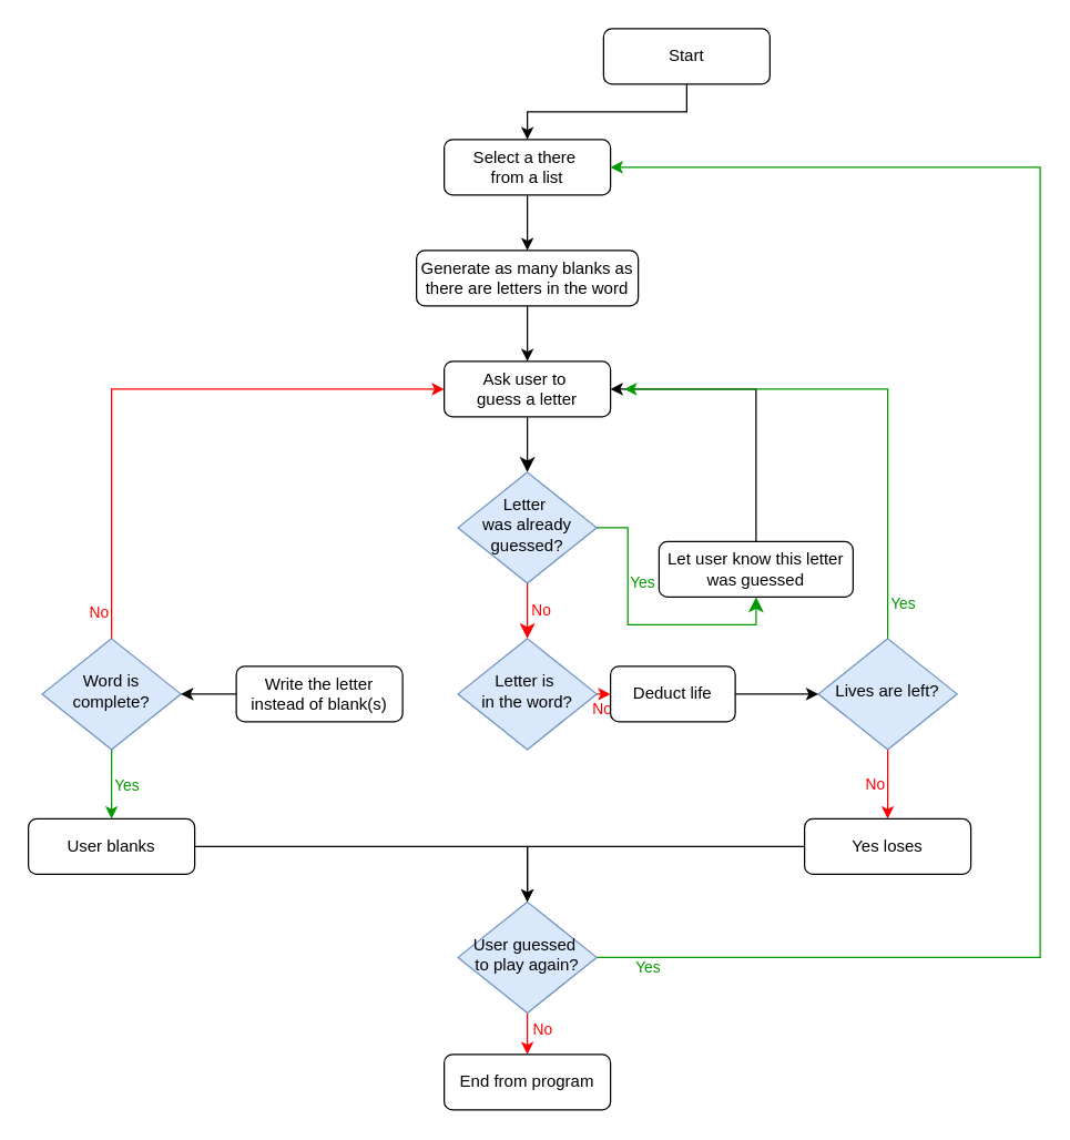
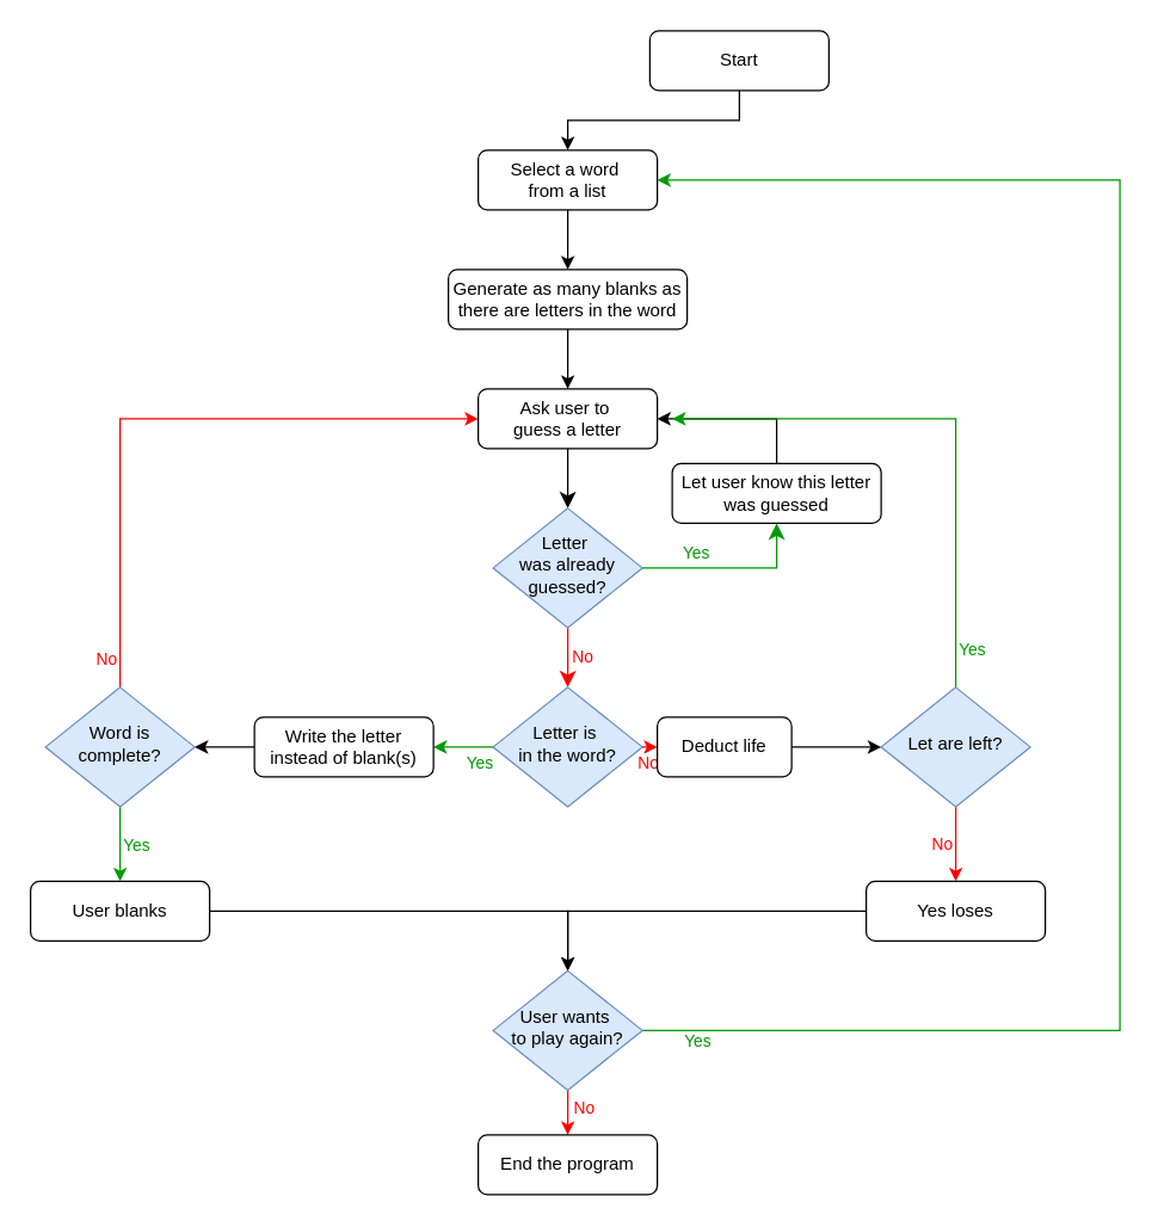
  <mxCell id="0" />
  <mxCell id="1" parent="0" />
  <mxCell id="2" value="" style="rounded=0;html=1;jettySize=auto;orthogonalLoop=1;fontSize=11;endArrow=classic;endFill=1;endSize=8;strokeWidth=1;shadow=0;labelBackgroundColor=none;edgeStyle=orthogonalEdgeStyle;" parent="1" source="3" target="6" edge="1"><mxGeometry relative="1" as="geometry" /></mxCell>
  <mxCell id="3" value="Ask user to&amp;nbsp;&lt;div&gt;guess a letter&lt;/div&gt;" style="rounded=1;whiteSpace=wrap;html=1;fontSize=12;glass=0;strokeWidth=1;shadow=0;" parent="1" vertex="1"><mxGeometry x="320" y="260" width="120" height="40" as="geometry" /></mxCell>
  <mxCell id="4" value="&lt;font style=&quot;color: rgb(255, 0, 0);&quot;&gt;No&lt;/font&gt;" style="rounded=0;html=1;jettySize=auto;orthogonalLoop=1;fontSize=11;endArrow=classic;endFill=1;endSize=8;strokeWidth=1;shadow=0;labelBackgroundColor=none;edgeStyle=orthogonalEdgeStyle;fillColor=#e51400;strokeColor=#FF0000;" parent="1" source="6" target="11" edge="1"><mxGeometry y="10" relative="1" as="geometry"><mxPoint as="offset" /></mxGeometry></mxCell>
  <mxCell id="5" value="&lt;font style=&quot;color: rgb(0, 153, 0);&quot;&gt;Yes&lt;/font&gt;" style="edgeStyle=orthogonalEdgeStyle;rounded=0;html=1;jettySize=auto;orthogonalLoop=1;fontSize=11;endArrow=classic;endFill=1;endSize=8;strokeWidth=1;shadow=0;labelBackgroundColor=none;entryX=0.5;entryY=1;entryDx=0;entryDy=0;exitX=1;exitY=0.5;exitDx=0;exitDy=0;strokeColor=#009900;" parent="1" source="6" target="8" edge="1"><mxGeometry x="-0.4" y="10" relative="1" as="geometry"><mxPoint as="offset" /></mxGeometry></mxCell>
  <mxCell id="6" value="Letter&amp;nbsp;&lt;div&gt;was already guessed?&lt;/div&gt;" style="rhombus;whiteSpace=wrap;html=1;shadow=0;fontFamily=Helvetica;fontSize=12;align=center;strokeWidth=1;spacing=6;spacingTop=-4;fillColor=#dae8fc;strokeColor=#6c8ebf;" parent="1" vertex="1"><mxGeometry x="330" y="340" width="100" height="80" as="geometry" /></mxCell>
  <mxCell id="7" style="edgeStyle=orthogonalEdgeStyle;rounded=0;orthogonalLoop=1;jettySize=auto;html=1;exitX=0.5;exitY=0;exitDx=0;exitDy=0;entryX=1;entryY=0.5;entryDx=0;entryDy=0;" edge="1" parent="1" source="8" target="3"><mxGeometry relative="1" as="geometry" /></mxCell>
- <mxCell id="8" value="Let user know this letter was guessed" style="rounded=1;whiteSpace=wrap;html=1;fontSize=12;glass=0;strokeWidth=1;shadow=0;" parent="1" vertex="1"><mxGeometry x="475" y="390" width="140" height="40" as="geometry" /></mxCell>
+ <mxCell id="8" value="Let user know this letter was guessed" style="rounded=1;whiteSpace=wrap;html=1;fontSize=12;glass=0;strokeWidth=1;shadow=0;" parent="1" vertex="1"><mxGeometry x="450" y="310" width="140" height="40" as="geometry" /></mxCell>
+ <mxCell id="9" style="edgeStyle=orthogonalEdgeStyle;rounded=0;orthogonalLoop=1;jettySize=auto;html=1;exitX=0;exitY=0.5;exitDx=0;exitDy=0;strokeColor=#009900;entryX=1;entryY=0.5;entryDx=0;entryDy=0;" edge="1" parent="1" source="11" target="31"><mxGeometry relative="1" as="geometry"><mxPoint x="380" y="580" as="targetPoint" /></mxGeometry></mxCell>
+ <mxCell id="10" value="&lt;font style=&quot;color: rgb(0, 153, 0);&quot;&gt;Yes&lt;/font&gt;" style="edgeLabel;html=1;align=center;verticalAlign=middle;resizable=0;points=[];" vertex="1" connectable="0" parent="9"><mxGeometry x="-0.05" y="-1" relative="1" as="geometry"><mxPoint x="9" y="11" as="offset" /></mxGeometry></mxCell>
  <mxCell id="11" value="Letter is&amp;nbsp;&lt;div&gt;in the word?&lt;/div&gt;" style="rhombus;whiteSpace=wrap;html=1;shadow=0;fontFamily=Helvetica;fontSize=12;align=center;strokeWidth=1;spacing=6;spacingTop=-4;fillColor=#dae8fc;strokeColor=#6c8ebf;" parent="1" vertex="1"><mxGeometry x="330" y="460" width="100" height="80" as="geometry" /></mxCell>
  <mxCell id="12" style="edgeStyle=orthogonalEdgeStyle;rounded=0;orthogonalLoop=1;jettySize=auto;html=1;exitX=0.5;exitY=0;exitDx=0;exitDy=0;strokeColor=#009900;" edge="1" parent="1" source="16"><mxGeometry relative="1" as="geometry"><mxPoint x="450" y="280" as="targetPoint" /><Array as="points"><mxPoint x="640" y="280" /></Array></mxGeometry></mxCell>
  <mxCell id="13" value="&lt;font style=&quot;color: rgb(0, 153, 0);&quot;&gt;Yes&lt;/font&gt;" style="edgeLabel;html=1;align=center;verticalAlign=middle;resizable=0;points=[];" vertex="1" connectable="0" parent="12"><mxGeometry x="-0.769" y="1" relative="1" as="geometry"><mxPoint x="11" y="17" as="offset" /></mxGeometry></mxCell>
  <mxCell id="14" style="edgeStyle=orthogonalEdgeStyle;rounded=0;orthogonalLoop=1;jettySize=auto;html=1;exitX=0.5;exitY=1;exitDx=0;exitDy=0;entryX=0.5;entryY=0;entryDx=0;entryDy=0;fillColor=#e51400;strokeColor=#FF0000;" edge="1" parent="1" source="16" target="38"><mxGeometry relative="1" as="geometry"><mxPoint x="650" y="545" as="targetPoint" /></mxGeometry></mxCell>
  <mxCell id="15" value="&lt;font style=&quot;color: rgb(255, 0, 0);&quot;&gt;No&lt;/font&gt;" style="edgeLabel;html=1;align=center;verticalAlign=middle;resizable=0;points=[];" vertex="1" connectable="0" parent="14"><mxGeometry x="-0.25" y="1" relative="1" as="geometry"><mxPoint x="-11" y="5" as="offset" /></mxGeometry></mxCell>
- <mxCell id="16" value="Lives are left?" style="rhombus;whiteSpace=wrap;html=1;shadow=0;fontFamily=Helvetica;fontSize=12;align=center;strokeWidth=1;spacing=6;spacingTop=-4;fillColor=#dae8fc;strokeColor=#6c8ebf;" vertex="1" parent="1"><mxGeometry x="590" y="460" width="100" height="80" as="geometry" /></mxCell>
+ <mxCell id="16" value="Let are left?" style="rhombus;whiteSpace=wrap;html=1;shadow=0;fontFamily=Helvetica;fontSize=12;align=center;strokeWidth=1;spacing=6;spacingTop=-4;fillColor=#dae8fc;strokeColor=#6c8ebf;" vertex="1" parent="1"><mxGeometry x="590" y="460" width="100" height="80" as="geometry" /></mxCell>
  <mxCell id="17" style="edgeStyle=orthogonalEdgeStyle;rounded=0;orthogonalLoop=1;jettySize=auto;html=1;exitX=0.5;exitY=0;exitDx=0;exitDy=0;entryX=0;entryY=0.5;entryDx=0;entryDy=0;fillColor=#e51400;strokeColor=#FF0000;" edge="1" parent="1" source="21" target="3"><mxGeometry relative="1" as="geometry"><mxPoint y="360" as="sourcePoint" x="70" /><mxPoint x="280" y="140" as="targetPoint" /><Array as="points"><mxPoint x="80" y="280" /></Array></mxGeometry></mxCell>
  <mxCell id="18" value="&lt;font style=&quot;color: rgb(255, 0, 0);&quot;&gt;No&lt;/font&gt;" style="edgeLabel;html=1;align=center;verticalAlign=middle;resizable=0;points=[];" vertex="1" connectable="0" parent="17"><mxGeometry x="-0.902" y="-3" relative="1" as="geometry"><mxPoint x="-13" y="1" as="offset" /></mxGeometry></mxCell>
  <mxCell id="19" style="edgeStyle=orthogonalEdgeStyle;rounded=0;orthogonalLoop=1;jettySize=auto;html=1;exitX=0.5;exitY=1;exitDx=0;exitDy=0;entryX=0.5;entryY=0;entryDx=0;entryDy=0;strokeColor=#009900;" edge="1" parent="1" source="21" target="23"><mxGeometry relative="1" as="geometry" /></mxCell>
  <mxCell id="20" value="&lt;font style=&quot;color: rgb(0, 153, 0);&quot;&gt;Yes&lt;/font&gt;" style="edgeLabel;html=1;align=center;verticalAlign=middle;resizable=0;points=[];fontColor=#00FF00;" vertex="1" connectable="0" parent="19"><mxGeometry y="3" relative="1" as="geometry"><mxPoint x="7" as="offset" /></mxGeometry></mxCell>
  <mxCell id="21" value="Word is complete?" style="rhombus;whiteSpace=wrap;html=1;shadow=0;fontFamily=Helvetica;fontSize=12;align=center;strokeWidth=1;spacing=6;spacingTop=-4;fillColor=#dae8fc;strokeColor=#6c8ebf;" vertex="1" parent="1"><mxGeometry x="30" y="460" width="100" height="80" as="geometry" /></mxCell>
  <mxCell id="22" style="edgeStyle=orthogonalEdgeStyle;rounded=0;orthogonalLoop=1;jettySize=auto;html=1;exitX=1;exitY=0.5;exitDx=0;exitDy=0;entryX=0.5;entryY=0;entryDx=0;entryDy=0;" edge="1" parent="1" source="23" target="36"><mxGeometry relative="1" as="geometry" /></mxCell>
  <mxCell id="23" value="User blanks" style="rounded=1;whiteSpace=wrap;html=1;fontSize=12;glass=0;strokeWidth=1;shadow=0;" vertex="1" parent="1"><mxGeometry x="20" y="590" width="120" height="40" as="geometry" /></mxCell>
  <mxCell id="24" style="edgeStyle=orthogonalEdgeStyle;rounded=0;orthogonalLoop=1;jettySize=auto;html=1;exitX=0.5;exitY=1;exitDx=0;exitDy=0;entryX=0.5;entryY=0;entryDx=0;entryDy=0;" edge="1" parent="1" source="25" target="27"><mxGeometry relative="1" as="geometry" /></mxCell>
  <mxCell id="25" value="Start" style="rounded=1;whiteSpace=wrap;html=1;fontSize=12;glass=0;strokeWidth=1;shadow=0;" vertex="1" parent="1"><mxGeometry x="435" y="20" width="120" height="40" as="geometry" /></mxCell>
  <mxCell id="26" style="edgeStyle=orthogonalEdgeStyle;rounded=0;orthogonalLoop=1;jettySize=auto;html=1;exitX=0.5;exitY=1;exitDx=0;exitDy=0;entryX=0.5;entryY=0;entryDx=0;entryDy=0;" edge="1" parent="1" source="27" target="29"><mxGeometry relative="1" as="geometry" /></mxCell>
- <mxCell id="27" value="Select a there&amp;nbsp;&lt;div&gt;from a list&lt;/div&gt;" style="rounded=1;whiteSpace=wrap;html=1;fontSize=12;glass=0;strokeWidth=1;shadow=0;" vertex="1" parent="1"><mxGeometry x="320" y="100" width="120" height="40" as="geometry" /></mxCell>
+ <mxCell id="27" value="Select a word&amp;nbsp;&lt;div&gt;from a list&lt;/div&gt;" style="rounded=1;whiteSpace=wrap;html=1;fontSize=12;glass=0;strokeWidth=1;shadow=0;" vertex="1" parent="1"><mxGeometry x="320" y="100" width="120" height="40" as="geometry" /></mxCell>
  <mxCell id="28" style="edgeStyle=orthogonalEdgeStyle;rounded=0;orthogonalLoop=1;jettySize=auto;html=1;exitX=0.5;exitY=1;exitDx=0;exitDy=0;entryX=0.5;entryY=0;entryDx=0;entryDy=0;" edge="1" parent="1" source="29" target="3"><mxGeometry relative="1" as="geometry" /></mxCell>
  <mxCell id="29" value="Generate as many blanks as there are letters in the word" style="rounded=1;whiteSpace=wrap;html=1;fontSize=12;glass=0;strokeWidth=1;shadow=0;" vertex="1" parent="1"><mxGeometry x="300" y="180" width="160" height="40" as="geometry" /></mxCell>
  <mxCell id="30" style="edgeStyle=orthogonalEdgeStyle;rounded=0;orthogonalLoop=1;jettySize=auto;html=1;exitX=0;exitY=0.5;exitDx=0;exitDy=0;entryX=1;entryY=0.5;entryDx=0;entryDy=0;" edge="1" parent="1" source="31" target="21"><mxGeometry relative="1" as="geometry" /></mxCell>
  <mxCell id="31" value="Write the letter instead of blank(s)" style="rounded=1;whiteSpace=wrap;html=1;fontSize=12;glass=0;strokeWidth=1;shadow=0;" vertex="1" parent="1"><mxGeometry x="170" y="480" width="120" height="40" as="geometry" /></mxCell>
  <mxCell id="32" style="edgeStyle=orthogonalEdgeStyle;rounded=0;orthogonalLoop=1;jettySize=auto;html=1;exitX=1;exitY=0.5;exitDx=0;exitDy=0;entryX=1;entryY=0.5;entryDx=0;entryDy=0;fontColor=#009900;strokeColor=#009900;" edge="1" parent="1" source="36" target="27"><mxGeometry relative="1" as="geometry"><Array as="points"><mxPoint x="750" y="690" /><mxPoint x="750" y="120" /></Array></mxGeometry></mxCell>
  <mxCell id="33" value="Yes" style="edgeLabel;html=1;align=center;verticalAlign=middle;resizable=0;points=[];fontColor=#009900;" vertex="1" connectable="0" parent="32"><mxGeometry x="-0.819" y="1" relative="1" as="geometry"><mxPoint x="-73" y="7" as="offset" /></mxGeometry></mxCell>
  <mxCell id="34" style="edgeStyle=orthogonalEdgeStyle;rounded=0;orthogonalLoop=1;jettySize=auto;html=1;exitX=0.5;exitY=1;exitDx=0;exitDy=0;entryX=0.5;entryY=0;entryDx=0;entryDy=0;strokeColor=#FF0000;" edge="1" parent="1" source="36" target="39"><mxGeometry relative="1" as="geometry" /></mxCell>
  <mxCell id="35" value="No" style="edgeLabel;html=1;align=center;verticalAlign=middle;resizable=0;points=[];fontColor=#FF0000;" vertex="1" connectable="0" parent="34"><mxGeometry x="-0.257" y="-2" relative="1" as="geometry"><mxPoint x="12" as="offset" /></mxGeometry></mxCell>
- <mxCell id="36" value="User guessed&amp;nbsp;&lt;div&gt;to play again?&lt;/div&gt;" style="rhombus;whiteSpace=wrap;html=1;shadow=0;fontFamily=Helvetica;fontSize=12;align=center;strokeWidth=1;spacing=6;spacingTop=-4;fillColor=#dae8fc;strokeColor=#6c8ebf;" vertex="1" parent="1"><mxGeometry x="330" y="650" width="100" height="80" as="geometry" /></mxCell>
+ <mxCell id="36" value="User wants&amp;nbsp;&lt;div&gt;to play again?&lt;/div&gt;" style="rhombus;whiteSpace=wrap;html=1;shadow=0;fontFamily=Helvetica;fontSize=12;align=center;strokeWidth=1;spacing=6;spacingTop=-4;fillColor=#dae8fc;strokeColor=#6c8ebf;" vertex="1" parent="1"><mxGeometry x="330" y="650" width="100" height="80" as="geometry" /></mxCell>
  <mxCell id="37" style="edgeStyle=orthogonalEdgeStyle;rounded=0;orthogonalLoop=1;jettySize=auto;html=1;exitX=0;exitY=0.5;exitDx=0;exitDy=0;entryX=0.5;entryY=0;entryDx=0;entryDy=0;" edge="1" parent="1" source="38" target="36"><mxGeometry relative="1" as="geometry" /></mxCell>
  <mxCell id="38" value="Yes loses" style="rounded=1;whiteSpace=wrap;html=1;fontSize=12;glass=0;strokeWidth=1;shadow=0;" vertex="1" parent="1"><mxGeometry x="580" y="590" width="120" height="40" as="geometry" /></mxCell>
- <mxCell id="39" value="End from program" style="rounded=1;whiteSpace=wrap;html=1;fontSize=12;glass=0;strokeWidth=1;shadow=0;" vertex="1" parent="1"><mxGeometry x="320" y="760" width="120" height="40" as="geometry" /></mxCell>
+ <mxCell id="39" value="End the program" style="rounded=1;whiteSpace=wrap;html=1;fontSize=12;glass=0;strokeWidth=1;shadow=0;" vertex="1" parent="1"><mxGeometry x="320" y="760" width="120" height="40" as="geometry" /></mxCell>
  <mxCell id="40" value="" style="edgeStyle=orthogonalEdgeStyle;rounded=0;orthogonalLoop=1;jettySize=auto;html=1;exitX=1;exitY=0.5;exitDx=0;exitDy=0;entryX=0;entryY=0.5;entryDx=0;entryDy=0;fillColor=#e51400;strokeColor=#FF0000;" edge="1" parent="1" source="11" target="43"><mxGeometry relative="1" as="geometry"><mxPoint x="430" y="500" as="sourcePoint" /><mxPoint x="600" y="440" as="targetPoint" /></mxGeometry></mxCell>
  <mxCell id="41" value="&lt;font style=&quot;color: rgb(255, 0, 0);&quot;&gt;No&lt;/font&gt;" style="edgeLabel;html=1;align=center;verticalAlign=middle;resizable=0;points=[];" vertex="1" connectable="0" parent="40"><mxGeometry x="-0.317" y="-2" relative="1" as="geometry"><mxPoint y="8" as="offset" /></mxGeometry></mxCell>
  <mxCell id="42" style="edgeStyle=orthogonalEdgeStyle;rounded=0;orthogonalLoop=1;jettySize=auto;html=1;exitX=1;exitY=0.5;exitDx=0;exitDy=0;entryX=0;entryY=0.5;entryDx=0;entryDy=0;" edge="1" parent="1" source="43" target="16"><mxGeometry relative="1" as="geometry" /></mxCell>
  <mxCell id="43" value="Deduct life" style="rounded=1;whiteSpace=wrap;html=1;fontSize=12;glass=0;strokeWidth=1;shadow=0;" vertex="1" parent="1"><mxGeometry x="440" y="480" width="90" height="40" as="geometry" /></mxCell>
